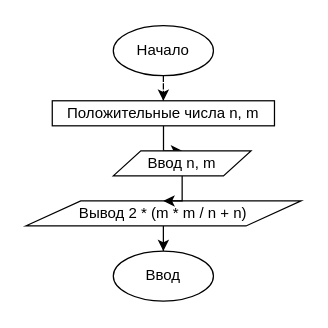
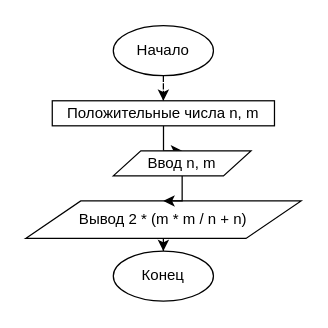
  <mxCell id="0" />
  <mxCell id="1" parent="0" />
  <mxCell id="2" style="edgeStyle=orthogonalEdgeStyle;rounded=0;orthogonalLoop=1;jettySize=auto;html=1;entryX=0.5;entryY=0;entryDx=0;entryDy=0;dashed=1;" edge="1" parent="1" source="3" target="8"><mxGeometry relative="1" as="geometry" /></mxCell>
  <mxCell id="3" value="Начало" style="ellipse;whiteSpace=wrap;html=1;" vertex="1" parent="1"><mxGeometry x="90" y="20" width="80" height="40" as="geometry" /></mxCell>
  <mxCell id="4" style="edgeStyle=orthogonalEdgeStyle;rounded=0;orthogonalLoop=1;jettySize=auto;html=1;entryX=0.5;entryY=0;entryDx=0;entryDy=0;" edge="1" parent="1" source="5" target="6"><mxGeometry relative="1" as="geometry" /></mxCell>
- <mxCell id="5" value="Вывод 2 * (m * m / n + n)" style="shape=parallelogram;perimeter=parallelogramPerimeter;whiteSpace=wrap;html=1;" vertex="1" parent="1"><mxGeometry x="20" y="160" width="220" height="20" as="geometry" /></mxCell>
- <mxCell id="6" value="Ввод" style="ellipse;whiteSpace=wrap;html=1;" vertex="1" parent="1"><mxGeometry x="90" y="200" width="80" height="40" as="geometry" /></mxCell>
+ <mxCell id="5" value="Вывод 2 * (m * m / n + n)" style="shape=parallelogram;perimeter=parallelogramPerimeter;whiteSpace=wrap;html=1;" vertex="1" parent="1"><mxGeometry x="20" y="160" width="220" height="30" as="geometry" /></mxCell>
+ <mxCell id="6" value="Конец" style="ellipse;whiteSpace=wrap;html=1;" vertex="1" parent="1"><mxGeometry x="90" y="200" width="80" height="40" as="geometry" /></mxCell>
  <mxCell id="7" style="edgeStyle=orthogonalEdgeStyle;rounded=0;orthogonalLoop=1;jettySize=auto;html=1;" edge="1" parent="1" source="8" target="10"><mxGeometry relative="1" as="geometry" /></mxCell>
  <mxCell id="8" value="Положительные числа n, m" style="rounded=0;whiteSpace=wrap;html=1;" vertex="1" parent="1"><mxGeometry x="41.25" y="80" width="177.5" height="20" as="geometry" /></mxCell>
  <mxCell id="9" style="edgeStyle=orthogonalEdgeStyle;rounded=0;orthogonalLoop=1;jettySize=auto;html=1;entryX=0.5;entryY=0;entryDx=0;entryDy=0;" edge="1" parent="1" source="10" target="5"><mxGeometry relative="1" as="geometry" /></mxCell>
  <mxCell id="10" value="Ввод n, m" style="shape=parallelogram;perimeter=parallelogramPerimeter;whiteSpace=wrap;html=1;" vertex="1" parent="1"><mxGeometry x="90" y="120" width="110" height="20" as="geometry" /></mxCell>
